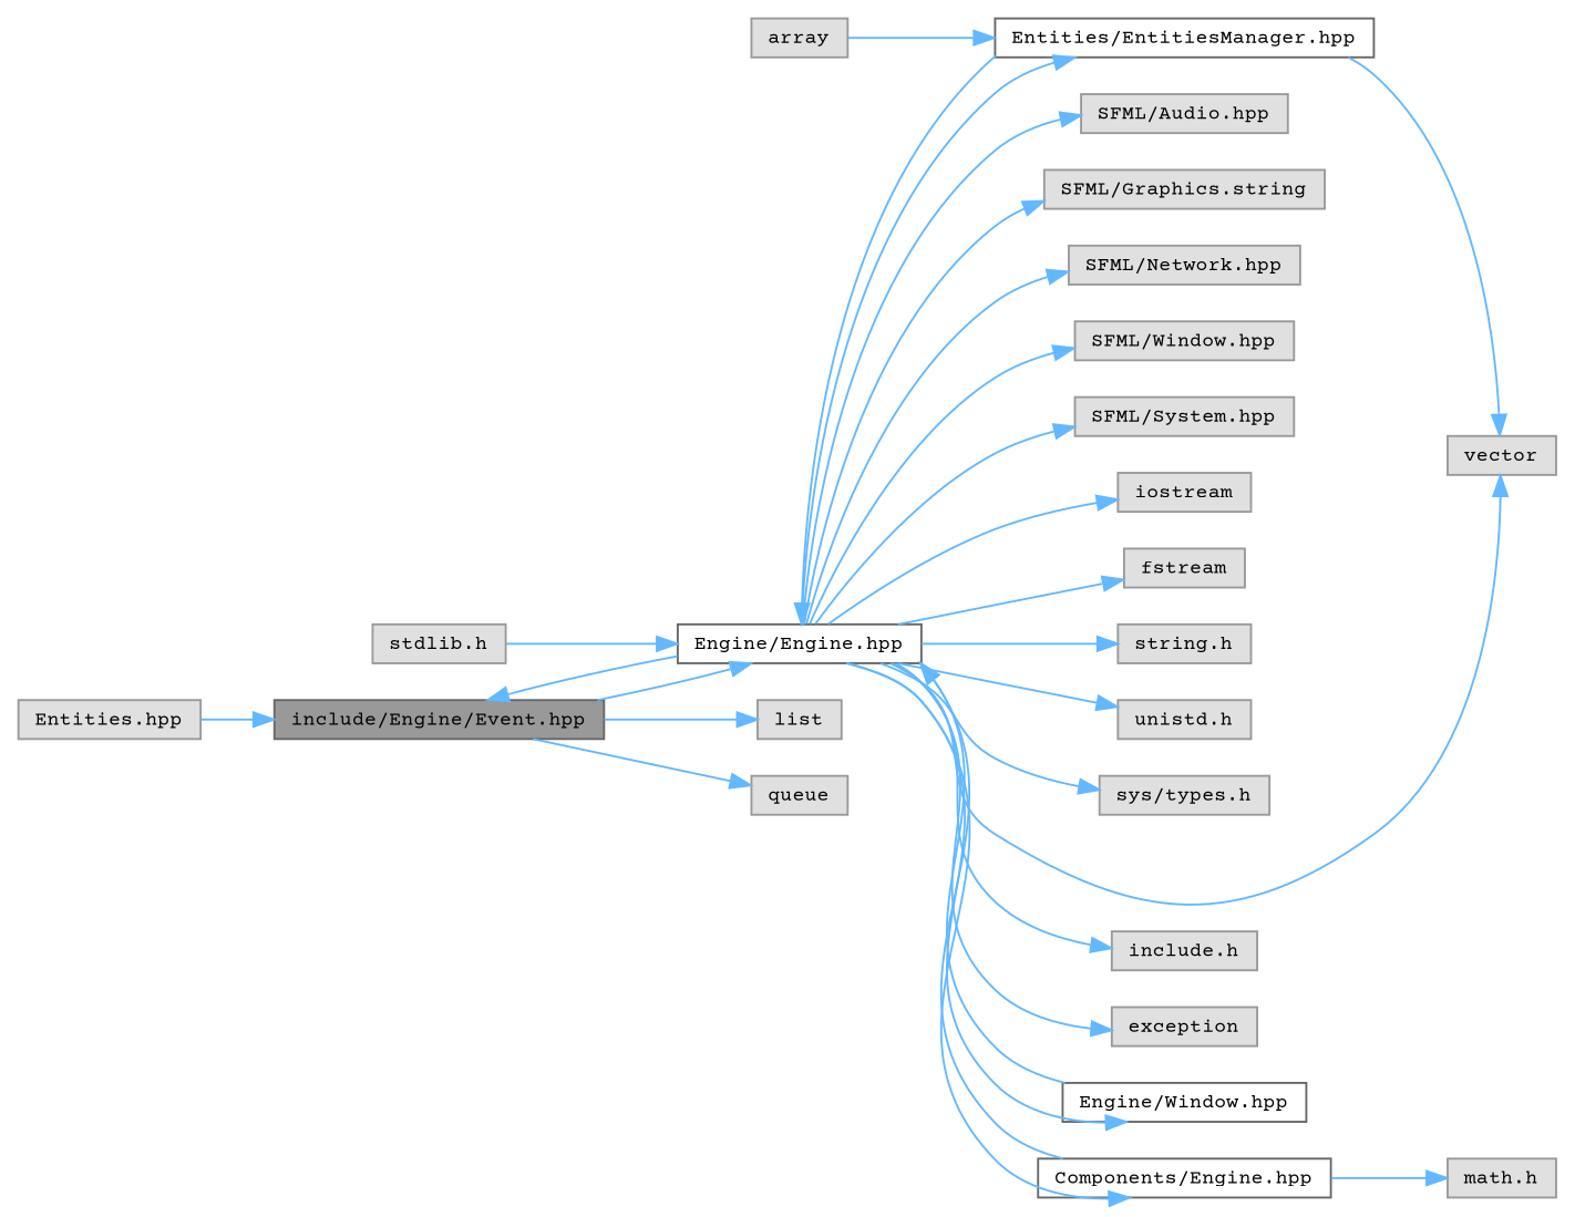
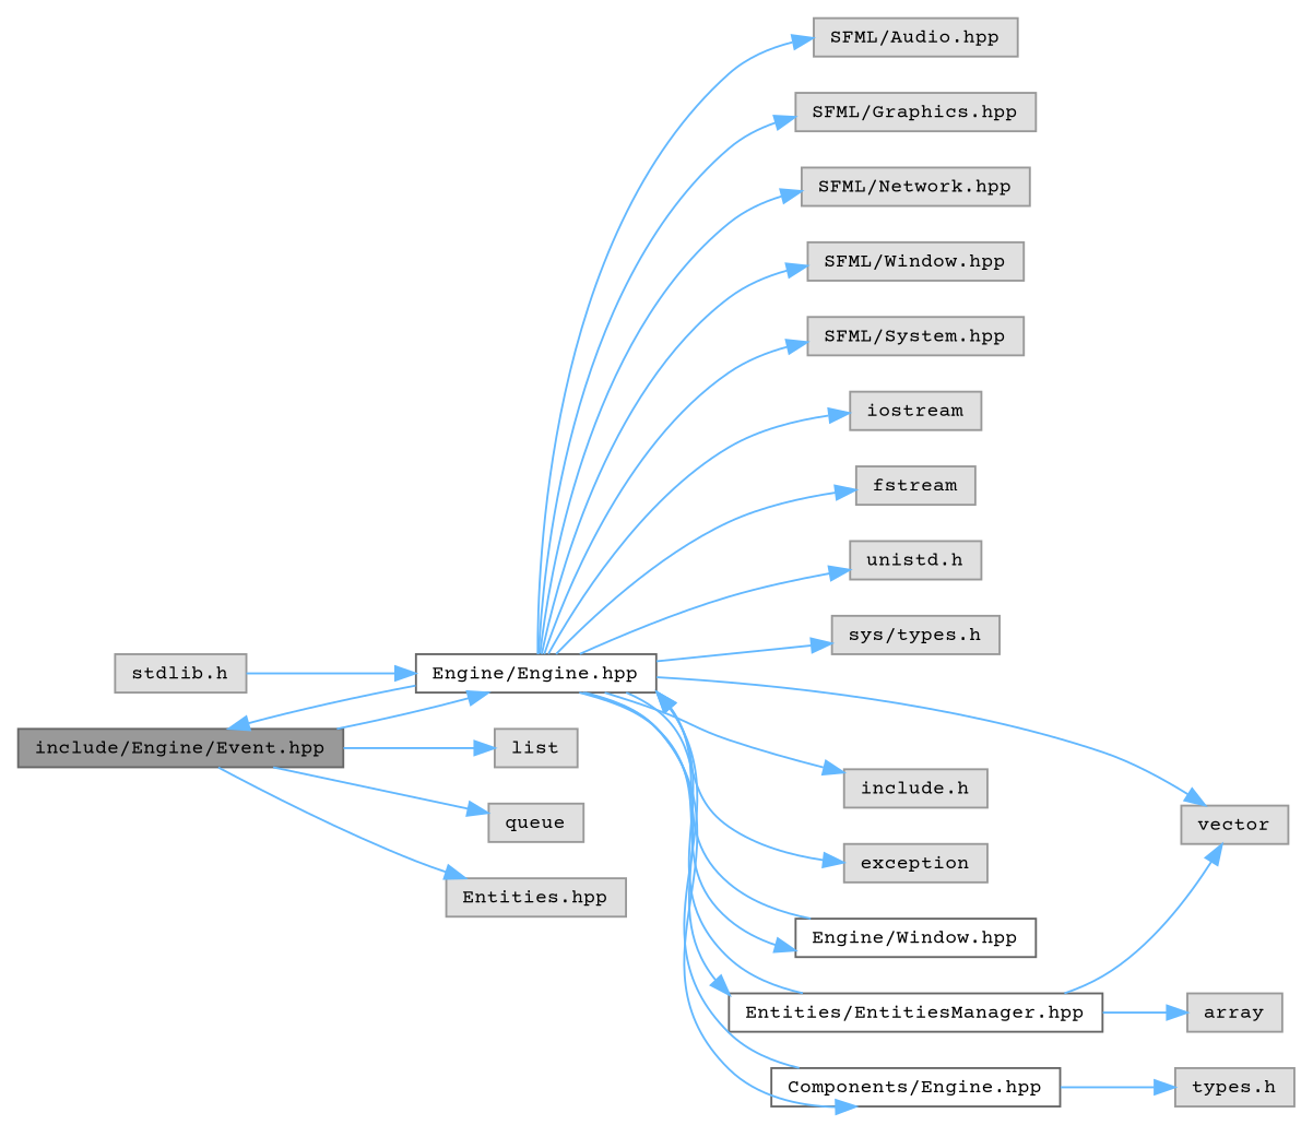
  digraph {
    fontname="Courier Prime"
    rankdir=LR
    node [color=grey60 fillcolor="#E0E0E0" fontname="Courier Prime" fontsize=10 shape=box style=filled]
    edge [color=steelblue1 fontname="Courier Prime" fontsize=10 labelfontname=Helvetica labelfontsize=10 style=solid]
    n1 [color=gray40 fillcolor=grey60 fontcolor=black height=0.2 label="include/Engine/Event.hpp" width=0.4]
    n2 [color=grey40 fillcolor=white height=0.2 label="Engine/Engine.hpp" width=0.4]
    n3 [height=0.2 label=list width=0.4]
    n4 [height=0.2 label=queue width=0.4]
    n5 [height=0.2 label="Entities.hpp" width=0.4]
    n6 [height=0.2 label="SFML/Audio.hpp" width=0.4]
-   n7 [height=0.2 label="SFML/Graphics.string" width=0.4]
+   n7 [height=0.2 label="SFML/Graphics.hpp" width=0.4]
    n8 [height=0.2 label="SFML/Network.hpp" width=0.4]
    n9 [height=0.2 label="SFML/Window.hpp" width=0.4]
    n10 [height=0.2 label="SFML/System.hpp" width=0.4]
    n11 [height=0.2 label=iostream width=0.4]
    n12 [height=0.2 label=fstream width=0.4]
-   n13 [height=0.2 label="string.h" width=0.4]
    n14 [height=0.2 label="unistd.h" width=0.4]
    n15 [height=0.2 label="sys/types.h" width=0.4]
    n16 [height=0.2 label=vector width=0.4]
    n17 [height=0.2 label="include.h" width=0.4]
    n18 [height=0.2 label=exception width=0.4]
    n19 [color=grey40 fillcolor=white height=0.2 label="Engine/Window.hpp" width=0.4]
    n20 [color=grey40 fillcolor=white height=0.2 label="Entities/EntitiesManager.hpp" width=0.4]
    n21 [color=grey40 fillcolor=white height=0.2 label="Components/Engine.hpp" width=0.4]
    n22 [height=0.2 label="stdlib.h" width=0.4]
    n23 [height=0.2 label=array width=0.4]
-   n24 [height=0.2 label="math.h" width=0.4]
+   n24 [height=0.2 label="types.h" width=0.4]
    n1 -> n2
    n1 -> n3
    n1 -> n4
-   n5 -> n1
+   n1 -> n5
    n2 -> n1
    n2 -> n6
    n2 -> n7
    n2 -> n8
    n2 -> n9
    n2 -> n10
    n2 -> n11
    n2 -> n12
-   n2 -> n13
    n2 -> n14
    n2 -> n15
    n2 -> n16
    n2 -> n17
    n2 -> n18
    n2 -> n19
    n2 -> n20
    n2 -> n21
    n19 -> n2
    n20 -> n2
    n20 -> n16
-   n23 -> n20
+   n20 -> n23
    n21 -> n2
    n21 -> n24
    n22 -> n2
  }
